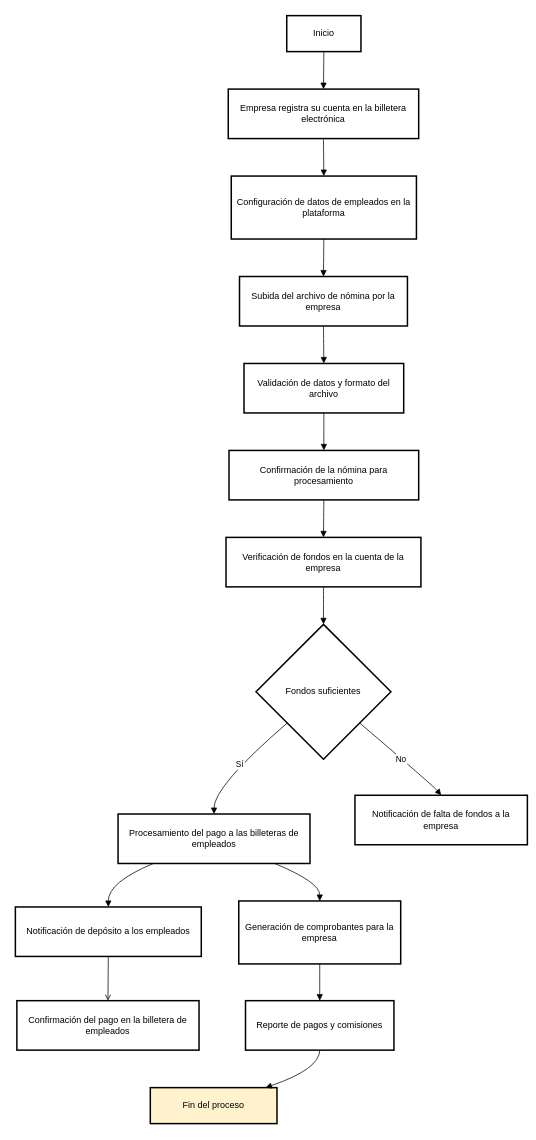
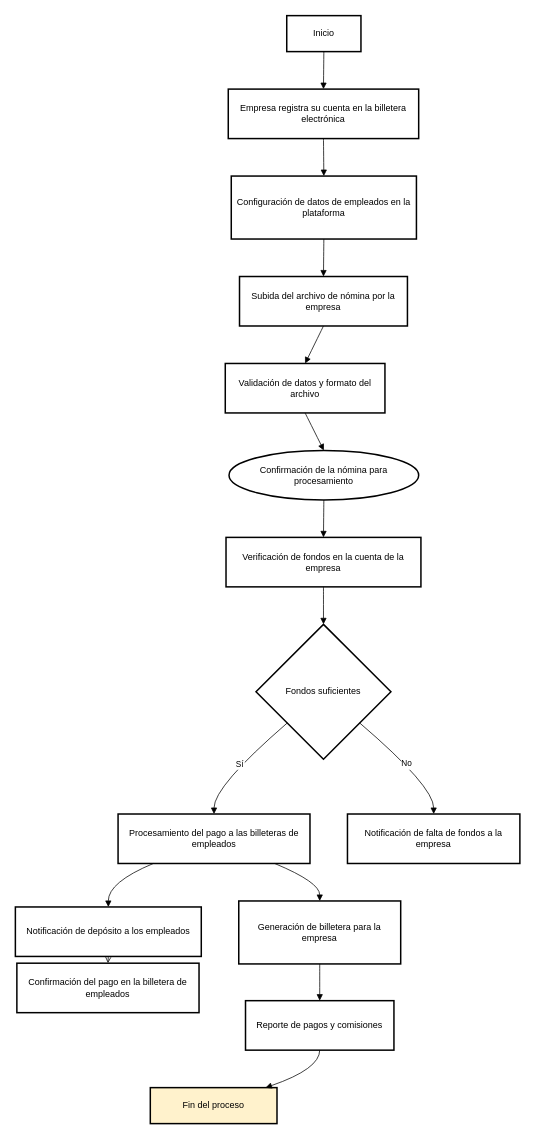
  <mxCell id="0" />
  <mxCell id="1" parent="0" />
  <mxCell id="2" value="Inicio" style="whiteSpace=wrap;strokeWidth=2;" vertex="1" parent="1"><mxGeometry x="382" y="20" width="99" height="48" as="geometry" /></mxCell>
  <mxCell id="3" value="Empresa registra su cuenta en la billetera electrónica" style="whiteSpace=wrap;strokeWidth=2;" vertex="1" parent="1"><mxGeometry x="304" y="118" width="254" height="66" as="geometry" /></mxCell>
  <mxCell id="4" value="Configuración de datos de empleados en la plataforma" style="whiteSpace=wrap;strokeWidth=2;" vertex="1" parent="1"><mxGeometry x="308" y="234" width="247" height="84" as="geometry" /></mxCell>
  <mxCell id="5" value="Subida del archivo de nómina por la empresa" style="whiteSpace=wrap;strokeWidth=2;" vertex="1" parent="1"><mxGeometry x="319" y="368" width="224" height="66" as="geometry" /></mxCell>
- <mxCell id="6" value="Validación de datos y formato del archivo" style="whiteSpace=wrap;strokeWidth=2;" vertex="1" parent="1"><mxGeometry x="325" y="484" width="213" height="66" as="geometry" /></mxCell>
- <mxCell id="7" value="Confirmación de la nómina para procesamiento" style="whiteSpace=wrap;strokeWidth=2;" vertex="1" parent="1"><mxGeometry x="305" y="600" width="253" height="66" as="geometry" /></mxCell>
+ <mxCell id="6" value="Validación de datos y formato del archivo" style="whiteSpace=wrap;strokeWidth=2;" vertex="1" parent="1"><mxGeometry x="300" y="484" width="213" height="66" as="geometry" /></mxCell>
+ <mxCell id="7" value="Confirmación de la nómina para procesamiento" style="ellipse;whiteSpace=wrap;strokeWidth=2;" vertex="1" parent="1"><mxGeometry x="305" y="600" width="253" height="66" as="geometry" /></mxCell>
  <mxCell id="8" value="Verificación de fondos en la cuenta de la empresa" style="whiteSpace=wrap;strokeWidth=2;" vertex="1" parent="1"><mxGeometry x="301" y="716" width="260" height="66" as="geometry" /></mxCell>
  <mxCell id="9" value="Fondos suficientes" style="rhombus;strokeWidth=2;whiteSpace=wrap;" vertex="1" parent="1"><mxGeometry x="341" y="832" width="180" height="180" as="geometry" /></mxCell>
  <mxCell id="10" value="Procesamiento del pago a las billeteras de empleados" style="whiteSpace=wrap;strokeWidth=2;" vertex="1" parent="1"><mxGeometry x="157" y="1085" width="256" height="66" as="geometry" /></mxCell>
- <mxCell id="11" value="Notificación de falta de fondos a la empresa" style="whiteSpace=wrap;strokeWidth=2;" vertex="1" parent="1"><mxGeometry x="473" y="1060" width="230" height="66" as="geometry" /></mxCell>
+ <mxCell id="11" value="Notificación de falta de fondos a la empresa" style="whiteSpace=wrap;strokeWidth=2;" vertex="1" parent="1"><mxGeometry x="463" y="1085" width="230" height="66" as="geometry" /></mxCell>
  <mxCell id="12" value="Notificación de depósito a los empleados" style="whiteSpace=wrap;strokeWidth=2;" vertex="1" parent="1"><mxGeometry x="20" y="1209" width="248" height="66" as="geometry" /></mxCell>
- <mxCell id="13" value="Generación de comprobantes para la empresa" style="whiteSpace=wrap;strokeWidth=2;" vertex="1" parent="1"><mxGeometry x="318" y="1201" width="216" height="84" as="geometry" /></mxCell>
- <mxCell id="14" value="Confirmación del pago en la billetera de empleados" style="whiteSpace=wrap;strokeWidth=2;" vertex="1" parent="1"><mxGeometry x="22" y="1334" width="243" height="66" as="geometry" /></mxCell>
+ <mxCell id="13" value="Generación de billetera para la empresa" style="whiteSpace=wrap;strokeWidth=2;" vertex="1" parent="1"><mxGeometry x="318" y="1201" width="216" height="84" as="geometry" /></mxCell>
+ <mxCell id="14" value="Confirmación del pago en la billetera de empleados" style="whiteSpace=wrap;strokeWidth=2;" vertex="1" parent="1"><mxGeometry x="22" y="1284" width="243" height="66" as="geometry" /></mxCell>
  <mxCell id="15" value="Reporte de pagos y comisiones" style="whiteSpace=wrap;strokeWidth=2;" vertex="1" parent="1"><mxGeometry x="327" y="1334" width="198" height="66" as="geometry" /></mxCell>
  <mxCell id="16" value="Fin del proceso" style="whiteSpace=wrap;strokeWidth=2;fillColor=#fff2cc;" vertex="1" parent="1"><mxGeometry x="200" y="1450" width="169" height="48" as="geometry" /></mxCell>
  <mxCell id="17" value="" style="curved=1;startArrow=none;endArrow=block;exitX=0.5;exitY=1.01;entryX=0.5;entryY=0.01;rounded=0;" edge="1" parent="1" source="2" target="3"><mxGeometry relative="1" as="geometry"><Array as="points" /></mxGeometry></mxCell>
  <mxCell id="18" value="" style="curved=1;startArrow=none;endArrow=block;exitX=0.5;exitY=1.01;entryX=0.5;entryY=0;rounded=0;" edge="1" parent="1" source="3" target="4"><mxGeometry relative="1" as="geometry"><Array as="points" /></mxGeometry></mxCell>
  <mxCell id="19" value="" style="curved=1;startArrow=none;endArrow=block;exitX=0.5;exitY=1;entryX=0.5;entryY=0;rounded=0;" edge="1" parent="1" source="4" target="5"><mxGeometry relative="1" as="geometry"><Array as="points" /></mxGeometry></mxCell>
  <mxCell id="20" value="" style="curved=1;startArrow=none;endArrow=block;exitX=0.5;exitY=1;entryX=0.5;entryY=0;rounded=0;" edge="1" parent="1" source="5" target="6"><mxGeometry relative="1" as="geometry"><Array as="points" /></mxGeometry></mxCell>
  <mxCell id="21" value="" style="curved=1;startArrow=none;endArrow=block;exitX=0.5;exitY=1;entryX=0.5;entryY=0;rounded=0;" edge="1" parent="1" source="6" target="7"><mxGeometry relative="1" as="geometry"><Array as="points" /></mxGeometry></mxCell>
  <mxCell id="22" value="" style="curved=1;startArrow=none;endArrow=block;exitX=0.5;exitY=1;entryX=0.5;entryY=0;rounded=0;" edge="1" parent="1" source="7" target="8"><mxGeometry relative="1" as="geometry"><Array as="points" /></mxGeometry></mxCell>
  <mxCell id="23" value="" style="curved=1;startArrow=none;endArrow=block;exitX=0.5;exitY=1;entryX=0.5;entryY=0;rounded=0;" edge="1" parent="1" source="8" target="9"><mxGeometry relative="1" as="geometry"><Array as="points" /></mxGeometry></mxCell>
  <mxCell id="24" value="Sí" style="curved=1;startArrow=none;endArrow=block;exitX=0;exitY=0.93;entryX=0.5;entryY=-0.01;rounded=0;" edge="1" parent="1" source="9" target="10"><mxGeometry relative="1" as="geometry"><Array as="points"><mxPoint x="285" y="1048" /></Array></mxGeometry></mxCell>
  <mxCell id="25" value="No" style="curved=1;startArrow=none;endArrow=block;exitX=1;exitY=0.93;entryX=0.5;entryY=-0.01;rounded=0;" edge="1" parent="1" source="9" target="11"><mxGeometry relative="1" as="geometry"><Array as="points"><mxPoint x="578" y="1048" /></Array></mxGeometry></mxCell>
  <mxCell id="26" value="" style="curved=1;startArrow=none;endArrow=block;exitX=0.19;exitY=0.99;entryX=0.5;entryY=0.01;rounded=0;" edge="1" parent="1" source="10" target="12"><mxGeometry relative="1" as="geometry"><Array as="points"><mxPoint x="144" y="1176" /></Array></mxGeometry></mxCell>
  <mxCell id="27" value="" style="curved=1;startArrow=none;endArrow=block;exitX=0.81;exitY=0.99;entryX=0.5;entryY=-0.01;rounded=0;" edge="1" parent="1" source="10" target="13"><mxGeometry relative="1" as="geometry"><Array as="points"><mxPoint x="426" y="1176" /></Array></mxGeometry></mxCell>
  <mxCell id="28" value="" style="curved=1;startArrow=none;endArrow=open;exitX=0.5;exitY=1.01;entryX=0.5;entryY=0;rounded=0;" edge="1" parent="1" source="12" target="14"><mxGeometry relative="1" as="geometry"><Array as="points" /></mxGeometry></mxCell>
  <mxCell id="29" value="" style="curved=1;startArrow=none;endArrow=block;exitX=0.5;exitY=0.99;entryX=0.5;entryY=0;rounded=0;" edge="1" parent="1" source="13" target="15"><mxGeometry relative="1" as="geometry"><Array as="points" /></mxGeometry></mxCell>
  <mxCell id="30" value="" style="curved=1;startArrow=none;endArrow=block;exitX=0.5;exitY=1;entryX=0.91;entryY=0;rounded=0;" edge="1" parent="1" source="15" target="16"><mxGeometry relative="1" as="geometry"><Array as="points"><mxPoint x="426" y="1425" /></Array></mxGeometry></mxCell>
